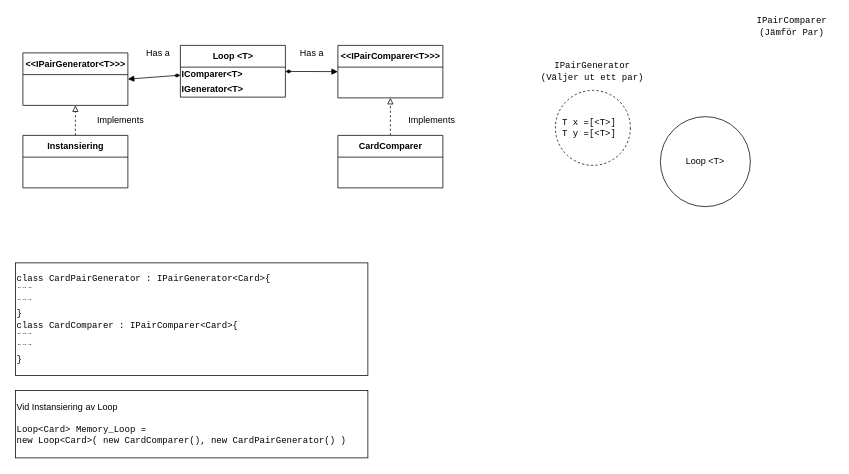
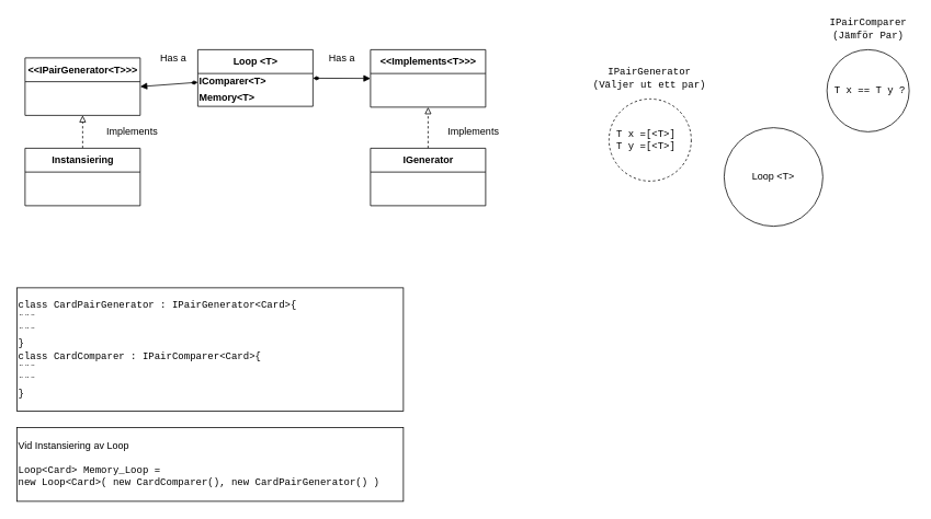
  <mxCell id="0" />
  <mxCell id="1" parent="0" />
  <mxCell id="2" style="edgeStyle=none;html=1;entryX=0;entryY=0.5;entryDx=0;entryDy=0;endArrow=block;endFill=1;startArrow=diamondThin;startFill=1;" edge="1" parent="1" source="4" target="7"><mxGeometry relative="1" as="geometry" /></mxCell>
  <mxCell id="3" style="edgeStyle=none;html=1;entryX=1;entryY=0.5;entryDx=0;entryDy=0;endArrow=block;endFill=1;startArrow=diamondThin;startFill=1;" edge="1" parent="1" source="4" target="8"><mxGeometry relative="1" as="geometry" /></mxCell>
  <mxCell id="4" value="Loop &amp;lt;T&amp;gt;" style="swimlane;fontStyle=1;align=center;verticalAlign=middle;childLayout=stackLayout;horizontal=1;startSize=29;horizontalStack=0;resizeParent=1;resizeParentMax=0;resizeLast=0;collapsible=0;marginBottom=0;html=1;" vertex="1" parent="1"><mxGeometry x="240" y="60" width="140" height="69" as="geometry" /></mxCell>
  <mxCell id="5" value="&lt;span style=&quot;font-weight: 700&quot;&gt;IComparer&amp;lt;T&amp;gt;&lt;/span&gt;" style="text;html=1;align=left;verticalAlign=middle;resizable=0;points=[];autosize=1;strokeColor=none;fillColor=none;" vertex="1" parent="4"><mxGeometry y="29" width="140" height="20" as="geometry" /></mxCell>
- <mxCell id="6" value="&lt;span style=&quot;font-weight: 700&quot;&gt;IGenerator&amp;lt;T&amp;gt;&lt;/span&gt;" style="text;html=1;align=left;verticalAlign=middle;resizable=0;points=[];autosize=1;strokeColor=none;fillColor=none;" vertex="1" parent="4"><mxGeometry y="49" width="140" height="20" as="geometry" /></mxCell>
- <mxCell id="7" value="&amp;lt;&amp;lt;IPairComparer&amp;lt;T&amp;gt;&amp;gt;&amp;gt;" style="swimlane;fontStyle=1;align=center;verticalAlign=middle;childLayout=stackLayout;horizontal=1;startSize=29;horizontalStack=0;resizeParent=1;resizeParentMax=0;resizeLast=0;collapsible=0;marginBottom=0;html=1;" vertex="1" parent="1"><mxGeometry x="450" y="60" width="140" height="70" as="geometry" /></mxCell>
+ <mxCell id="6" value="&lt;span style=&quot;font-weight: 700&quot;&gt;Memory&amp;lt;T&amp;gt;&lt;/span&gt;" style="text;html=1;align=left;verticalAlign=middle;resizable=0;points=[];autosize=1;strokeColor=none;fillColor=none;" vertex="1" parent="4"><mxGeometry y="49" width="140" height="20" as="geometry" /></mxCell>
+ <mxCell id="7" value="&amp;lt;&amp;lt;Implements&amp;lt;T&amp;gt;&amp;gt;&amp;gt;" style="swimlane;fontStyle=1;align=center;verticalAlign=middle;childLayout=stackLayout;horizontal=1;startSize=29;horizontalStack=0;resizeParent=1;resizeParentMax=0;resizeLast=0;collapsible=0;marginBottom=0;html=1;" vertex="1" parent="1"><mxGeometry x="450" y="60" width="140" height="70" as="geometry" /></mxCell>
  <mxCell id="8" value="&amp;lt;&amp;lt;IPairGenerator&amp;lt;T&amp;gt;&amp;gt;&amp;gt;" style="swimlane;fontStyle=1;align=center;verticalAlign=middle;childLayout=stackLayout;horizontal=1;startSize=29;horizontalStack=0;resizeParent=1;resizeParentMax=0;resizeLast=0;collapsible=0;marginBottom=0;html=1;" vertex="1" parent="1"><mxGeometry x="30" y="70" width="140" height="70" as="geometry" /></mxCell>
  <mxCell id="9" style="edgeStyle=none;html=1;entryX=0.5;entryY=1;entryDx=0;entryDy=0;dashed=1;endArrow=block;endFill=0;" edge="1" parent="1" source="10" target="8"><mxGeometry relative="1" as="geometry" /></mxCell>
  <mxCell id="10" value="Instansiering" style="swimlane;fontStyle=1;align=center;verticalAlign=middle;childLayout=stackLayout;horizontal=1;startSize=29;horizontalStack=0;resizeParent=1;resizeParentMax=0;resizeLast=0;collapsible=0;marginBottom=0;html=1;" vertex="1" parent="1"><mxGeometry x="30" y="180" width="140" height="70" as="geometry" /></mxCell>
  <mxCell id="11" style="edgeStyle=none;html=1;entryX=0.5;entryY=1;entryDx=0;entryDy=0;dashed=1;endArrow=block;endFill=0;" edge="1" parent="1" source="12" target="7"><mxGeometry relative="1" as="geometry" /></mxCell>
- <mxCell id="12" value="CardComparer" style="swimlane;fontStyle=1;align=center;verticalAlign=middle;childLayout=stackLayout;horizontal=1;startSize=29;horizontalStack=0;resizeParent=1;resizeParentMax=0;resizeLast=0;collapsible=0;marginBottom=0;html=1;" vertex="1" parent="1"><mxGeometry x="450" y="180" width="140" height="70" as="geometry" /></mxCell>
+ <mxCell id="12" value="IGenerator" style="swimlane;fontStyle=1;align=center;verticalAlign=middle;childLayout=stackLayout;horizontal=1;startSize=29;horizontalStack=0;resizeParent=1;resizeParentMax=0;resizeLast=0;collapsible=0;marginBottom=0;html=1;" vertex="1" parent="1"><mxGeometry x="450" y="180" width="140" height="70" as="geometry" /></mxCell>
  <mxCell id="13" value="Has a" style="text;html=1;align=center;verticalAlign=middle;resizable=0;points=[];autosize=1;strokeColor=none;fillColor=none;" vertex="1" parent="1"><mxGeometry x="185" y="60" width="50" height="20" as="geometry" /></mxCell>
  <mxCell id="14" value="Has a" style="text;html=1;align=center;verticalAlign=middle;resizable=0;points=[];autosize=1;strokeColor=none;fillColor=none;" vertex="1" parent="1"><mxGeometry x="390" y="60" width="50" height="20" as="geometry" /></mxCell>
  <mxCell id="15" value="Implements" style="text;html=1;align=center;verticalAlign=middle;resizable=0;points=[];autosize=1;strokeColor=none;fillColor=none;" vertex="1" parent="1"><mxGeometry x="535" y="150" width="80" height="20" as="geometry" /></mxCell>
  <mxCell id="16" value="Implements" style="text;html=1;align=center;verticalAlign=middle;resizable=0;points=[];autosize=1;strokeColor=none;fillColor=none;" vertex="1" parent="1"><mxGeometry x="120" y="150" width="80" height="20" as="geometry" /></mxCell>
  <mxCell id="17" value="Vid Instansiering av Loop&lt;br&gt;&lt;br&gt;&lt;font face=&quot;Courier New&quot;&gt;Loop&amp;lt;Card&amp;gt; Memory_Loop = &lt;br&gt;new Loop&amp;lt;Card&amp;gt;( new CardComparer(), new CardPairGenerator() )&lt;/font&gt;" style="whiteSpace=wrap;html=1;align=left;" vertex="1" parent="1"><mxGeometry x="20" y="520" width="470" height="90" as="geometry" /></mxCell>
  <mxCell id="18" value="&lt;font face=&quot;Helvetica&quot;&gt;Loop &amp;lt;T&amp;gt;&lt;/font&gt;" style="ellipse;whiteSpace=wrap;html=1;fontFamily=Courier New;strokeColor=default;" vertex="1" parent="1"><mxGeometry x="880" y="155" width="120" height="120" as="geometry" /></mxCell>
  <mxCell id="19" value="&lt;font face=&quot;Courier New&quot;&gt;class CardPairGenerator :&amp;nbsp;&lt;/font&gt;&lt;span style=&quot;text-align: center&quot;&gt;&lt;font face=&quot;Courier New&quot;&gt;IPairGenerator&lt;/font&gt;&lt;/span&gt;&lt;font face=&quot;Courier New&quot;&gt;&amp;lt;Card&amp;gt;{&lt;br&gt;¨¨¨&lt;br&gt;¨¨¨&lt;br&gt;}&lt;br&gt;class CardComparer : IPairComparer&amp;lt;Card&amp;gt;{&lt;br&gt;¨¨¨&lt;br&gt;¨¨¨&lt;br&gt;}&lt;/font&gt;" style="whiteSpace=wrap;html=1;align=left;" vertex="1" parent="1"><mxGeometry x="20" y="350" width="470" height="150" as="geometry" /></mxCell>
  <mxCell id="20" value="&amp;nbsp;T x =[&amp;lt;T&amp;gt;]&lt;br&gt;&amp;nbsp;T y =[&amp;lt;T&amp;gt;]&amp;nbsp;" style="ellipse;whiteSpace=wrap;html=1;fontFamily=Courier New;strokeColor=default;align=left;dashed=1;" vertex="1" parent="1"><mxGeometry x="740" y="120" width="100" height="100" as="geometry" /></mxCell>
  <mxCell id="21" value="IPairGenerator&lt;br&gt;(Väljer ut ett par)" style="text;html=1;align=center;verticalAlign=middle;resizable=0;points=[];autosize=1;strokeColor=none;fillColor=none;fontFamily=Courier New;" vertex="1" parent="1"><mxGeometry x="714" y="80" width="150" height="30" as="geometry" /></mxCell>
+ <mxCell id="22" value="&amp;nbsp;T x == T y ?" style="ellipse;whiteSpace=wrap;html=1;fontFamily=Courier New;strokeColor=default;align=left;" vertex="1" parent="1"><mxGeometry x="1005" y="60" width="100" height="100" as="geometry" /></mxCell>
  <mxCell id="23" value="IPairComparer&lt;br&gt;(Jämför Par)" style="text;html=1;align=center;verticalAlign=middle;resizable=0;points=[];autosize=1;strokeColor=none;fillColor=none;fontFamily=Courier New;" vertex="1" parent="1"><mxGeometry x="1000" y="20" width="110" height="30" as="geometry" /></mxCell>
